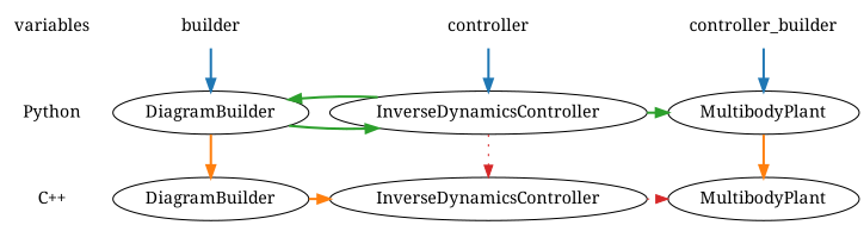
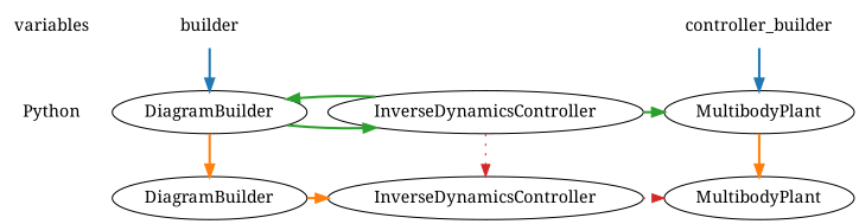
  digraph {
    fontname="Noto Serif"
    node [fontname="Noto Serif"]
    edge [fontname="Noto Serif" style=bold color="#1F77B4"]
    variables [shape=plaintext]
    Python [shape=plaintext]
-   "C++" [shape=plaintext]
    n4 [label=controller_builder shape=plaintext]
    builder [shape=plaintext]
-   controller [shape=plaintext]
    n7 [label=MultibodyPlant]
    n8 [label=DiagramBuilder]
    n9 [label=InverseDynamicsController]
    n10 [label=MultibodyPlant]
    n11 [label=DiagramBuilder]
    n12 [label=InverseDynamicsController]
    subgraph sub_1 {
      variables
      Python
-     "C++"
    }
    subgraph sub_2 {
      n4
      builder
-     controller
    }
    subgraph sub_3 {
      rank=same
      variables
      n4
      builder
-     controller
    }
    subgraph sub_4 {
      rank=same
      Python
      n7
      n8
      n9
    }
    subgraph sub_5 {
      rank=same
-     "C++"
      n10
      n11
      n12
    }
    subgraph sub_6 {
      n4
      builder
-     controller
      n7
      n8
      n9
    }
    subgraph sub_7 {
      n7
      n8
      n10
      n11
      n12
    }
    subgraph sub_8 {
      n7
      n8
      n9
    }
    subgraph sub_9 {
      n9
      n10
      n12
    }
    variables -> Python [style=invis color=""]
-   Python -> "C++" [style=invis color=""]
    n4 -> n7
    builder -> n8
-   controller -> n9
    n7 -> n10 [color="#FF7F0E"]
    n8 -> n9 [color="#2CA02C" constraint=false]
    n8 -> n11 [color="#FF7F0E"]
    n9 -> n7 [color="#2CA02C" constraint=false]
    n9 -> n8 [color="#2CA02C" constraint=false]
    n9 -> n12 [color="#D62728" style=dotted]
    n11 -> n12 [color="#FF7F0E"]
    n12 -> n10 [color="#D62728" style=dotted]
  }
